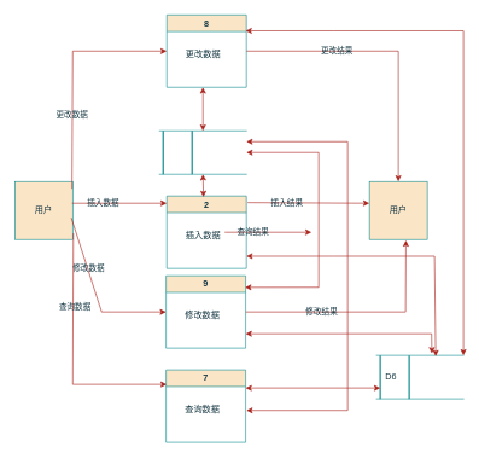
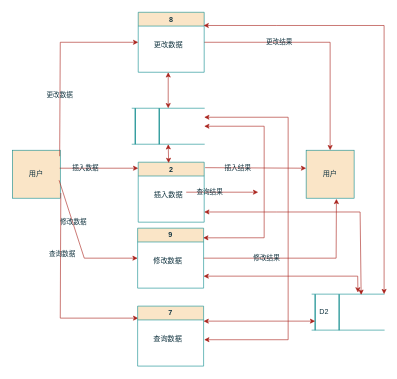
  <mxCell id="0" />
  <mxCell id="1" parent="0" />
  <mxCell id="2" value="用户" style="whiteSpace=wrap;html=1;aspect=fixed;labelBackgroundColor=none;fillColor=#FAE5C7;strokeColor=#0F8B8D;fontColor=#143642;" vertex="1" parent="1"><mxGeometry x="20" y="250" width="80" height="80" as="geometry" /></mxCell>
  <mxCell id="3" value="用户" style="whiteSpace=wrap;html=1;aspect=fixed;labelBackgroundColor=none;fillColor=#FAE5C7;strokeColor=#0F8B8D;fontColor=#143642;" vertex="1" parent="1"><mxGeometry x="510" y="250" width="80" height="80" as="geometry" /></mxCell>
  <mxCell id="4" value="" style="endArrow=classic;html=1;rounded=0;exitX=1.011;exitY=0.892;exitDx=0;exitDy=0;exitPerimeter=0;labelBackgroundColor=none;fontColor=default;strokeColor=#A8201A;" edge="1" parent="1" source="2"><mxGeometry width="50" height="50" relative="1" as="geometry"><mxPoint x="110" y="322" as="sourcePoint" /><mxPoint x="230" y="530" as="targetPoint" /><Array as="points"><mxPoint x="100" y="530" /></Array></mxGeometry></mxCell>
  <mxCell id="5" value="查询数据" style="edgeLabel;html=1;align=center;verticalAlign=middle;resizable=0;points=[];labelBackgroundColor=none;fontColor=#143642;" vertex="1" connectable="0" parent="4"><mxGeometry x="-0.406" y="2" relative="1" as="geometry"><mxPoint as="offset" /></mxGeometry></mxCell>
  <mxCell id="6" value="" style="endArrow=classic;html=1;rounded=0;exitX=0.959;exitY=0.894;exitDx=0;exitDy=0;exitPerimeter=0;entryX=0;entryY=0.5;entryDx=0;entryDy=0;labelBackgroundColor=none;fontColor=default;strokeColor=#A8201A;" edge="1" parent="1" target="29"><mxGeometry width="50" height="50" relative="1" as="geometry"><mxPoint x="98" y="300" as="sourcePoint" /><mxPoint x="229" y="300" as="targetPoint" /><Array as="points"><mxPoint x="140" y="430" /></Array></mxGeometry></mxCell>
  <mxCell id="7" value="修改数据" style="edgeLabel;html=1;align=center;verticalAlign=middle;resizable=0;points=[];labelBackgroundColor=none;fontColor=#143642;" vertex="1" connectable="0" parent="6"><mxGeometry x="-0.362" y="1" relative="1" as="geometry"><mxPoint as="offset" /></mxGeometry></mxCell>
  <mxCell id="8" value="" style="endArrow=classic;html=1;rounded=0;exitX=0.959;exitY=0.894;exitDx=0;exitDy=0;exitPerimeter=0;entryX=-0.031;entryY=0.894;entryDx=0;entryDy=0;entryPerimeter=0;labelBackgroundColor=none;fontColor=default;strokeColor=#A8201A;" edge="1" parent="1"><mxGeometry width="50" height="50" relative="1" as="geometry"><mxPoint x="99" y="280" as="sourcePoint" /><mxPoint x="230" y="280" as="targetPoint" /></mxGeometry></mxCell>
  <mxCell id="9" value="插入数据" style="edgeLabel;html=1;align=center;verticalAlign=middle;resizable=0;points=[];labelBackgroundColor=none;fontColor=#143642;" vertex="1" connectable="0" parent="8"><mxGeometry x="-0.362" y="1" relative="1" as="geometry"><mxPoint as="offset" /></mxGeometry></mxCell>
  <mxCell id="10" value="" style="endArrow=classic;html=1;rounded=0;exitX=0.959;exitY=0.894;exitDx=0;exitDy=0;exitPerimeter=0;labelBackgroundColor=none;fontColor=default;strokeColor=#A8201A;entryX=0;entryY=0.5;entryDx=0;entryDy=0;" edge="1" parent="1" target="20"><mxGeometry width="50" height="50" relative="1" as="geometry"><mxPoint x="99" y="260" as="sourcePoint" /><mxPoint x="220" y="130" as="targetPoint" /><Array as="points"><mxPoint x="100" y="70" /></Array></mxGeometry></mxCell>
  <mxCell id="11" value="更改数据" style="edgeLabel;html=1;align=center;verticalAlign=middle;resizable=0;points=[];labelBackgroundColor=none;fontColor=#143642;" vertex="1" connectable="0" parent="10"><mxGeometry x="-0.362" y="1" relative="1" as="geometry"><mxPoint as="offset" /></mxGeometry></mxCell>
  <mxCell id="12" value="" style="endArrow=classic;html=1;rounded=0;exitX=1;exitY=0.5;exitDx=0;exitDy=0;labelBackgroundColor=none;fontColor=default;strokeColor=#A8201A;entryX=0.5;entryY=0;entryDx=0;entryDy=0;" edge="1" parent="1" source="20" target="3"><mxGeometry width="50" height="50" relative="1" as="geometry"><mxPoint x="310" y="260" as="sourcePoint" /><mxPoint x="430" y="260" as="targetPoint" /><Array as="points"><mxPoint x="550" y="70" /></Array></mxGeometry></mxCell>
  <mxCell id="13" value="更改结果" style="edgeLabel;html=1;align=center;verticalAlign=middle;resizable=0;points=[];labelBackgroundColor=none;fontColor=#143642;" vertex="1" connectable="0" parent="12"><mxGeometry x="-0.362" y="1" relative="1" as="geometry"><mxPoint as="offset" /></mxGeometry></mxCell>
  <mxCell id="14" value="" style="endArrow=classic;html=1;rounded=0;exitX=1.014;exitY=0.091;exitDx=0;exitDy=0;exitPerimeter=0;labelBackgroundColor=none;fontColor=default;strokeColor=#A8201A;" edge="1" parent="1" source="26"><mxGeometry width="50" height="50" relative="1" as="geometry"><mxPoint x="390" y="280" as="sourcePoint" /><mxPoint x="510" y="280" as="targetPoint" /></mxGeometry></mxCell>
  <mxCell id="15" value="插入结果" style="edgeLabel;html=1;align=center;verticalAlign=middle;resizable=0;points=[];labelBackgroundColor=none;fontColor=#143642;" vertex="1" connectable="0" parent="14"><mxGeometry x="-0.362" y="1" relative="1" as="geometry"><mxPoint as="offset" /></mxGeometry></mxCell>
  <mxCell id="16" value="" style="endArrow=classic;html=1;rounded=0;exitX=1;exitY=0.5;exitDx=0;exitDy=0;labelBackgroundColor=none;fontColor=default;strokeColor=#A8201A;entryX=0.631;entryY=1.015;entryDx=0;entryDy=0;entryPerimeter=0;" edge="1" parent="1" source="29" target="3"><mxGeometry width="50" height="50" relative="1" as="geometry"><mxPoint x="400" y="429.71" as="sourcePoint" /><mxPoint x="560" y="430" as="targetPoint" /><Array as="points"><mxPoint x="560" y="430" /></Array></mxGeometry></mxCell>
  <mxCell id="17" value="修改结果" style="edgeLabel;html=1;align=center;verticalAlign=middle;resizable=0;points=[];labelBackgroundColor=none;fontColor=#143642;" vertex="1" connectable="0" parent="16"><mxGeometry x="-0.362" y="1" relative="1" as="geometry"><mxPoint x="2" as="offset" /></mxGeometry></mxCell>
  <mxCell id="18" value="" style="endArrow=classic;html=1;rounded=0;exitX=0.959;exitY=0.894;exitDx=0;exitDy=0;exitPerimeter=0;labelBackgroundColor=none;fontColor=default;strokeColor=#A8201A;" edge="1" parent="1"><mxGeometry width="50" height="50" relative="1" as="geometry"><mxPoint x="310" y="320" as="sourcePoint" /><mxPoint x="430" y="320" as="targetPoint" /></mxGeometry></mxCell>
  <mxCell id="19" value="查询结果" style="edgeLabel;html=1;align=center;verticalAlign=middle;resizable=0;points=[];labelBackgroundColor=none;fontColor=#143642;" vertex="1" connectable="0" parent="18"><mxGeometry x="-0.362" y="1" relative="1" as="geometry"><mxPoint as="offset" /></mxGeometry></mxCell>
  <mxCell id="20" value="8" style="swimlane;whiteSpace=wrap;html=1;strokeColor=#0F8B8D;fontColor=#143642;fillColor=#FAE5C7;" vertex="1" parent="1"><mxGeometry x="230" y="20" width="110" height="100" as="geometry" /></mxCell>
  <mxCell id="21" value="更改数据" style="text;html=1;align=center;verticalAlign=middle;resizable=0;points=[];autosize=1;strokeColor=none;fillColor=none;fontColor=#143642;" vertex="1" parent="20"><mxGeometry x="15" y="40" width="70" height="30" as="geometry" /></mxCell>
  <mxCell id="22" value="" style="shape=partialRectangle;whiteSpace=wrap;html=1;left=0;right=0;fillColor=none;strokeColor=#0F8B8D;fontColor=#143642;" vertex="1" parent="1"><mxGeometry x="220" y="180" width="120" height="60" as="geometry" /></mxCell>
  <mxCell id="23" value="" style="line;strokeWidth=2;direction=south;html=1;strokeColor=#0F8B8D;fontColor=#143642;fillColor=#FAE5C7;" vertex="1" parent="1"><mxGeometry x="260" y="180" width="10" height="60" as="geometry" /></mxCell>
  <mxCell id="24" value="" style="line;strokeWidth=2;direction=south;html=1;strokeColor=#0F8B8D;fontColor=#143642;fillColor=#FAE5C7;" vertex="1" parent="1"><mxGeometry x="220" y="180" width="10" height="60" as="geometry" /></mxCell>
  <mxCell id="25" value="" style="endArrow=classic;startArrow=classic;html=1;rounded=0;strokeColor=#A8201A;fontColor=#143642;fillColor=#FAE5C7;" edge="1" parent="1"><mxGeometry width="50" height="50" relative="1" as="geometry"><mxPoint x="280" y="180" as="sourcePoint" /><mxPoint x="280" y="120" as="targetPoint" /></mxGeometry></mxCell>
  <mxCell id="26" value="2" style="swimlane;whiteSpace=wrap;html=1;strokeColor=#0F8B8D;fontColor=#143642;fillColor=#FAE5C7;startSize=23;" vertex="1" parent="1"><mxGeometry x="230" y="270" width="110" height="100" as="geometry" /></mxCell>
  <mxCell id="27" value="插入数据" style="text;html=1;align=center;verticalAlign=middle;resizable=0;points=[];autosize=1;strokeColor=none;fillColor=none;fontColor=#143642;" vertex="1" parent="26"><mxGeometry x="15" y="40" width="70" height="30" as="geometry" /></mxCell>
  <mxCell id="28" value="" style="endArrow=classic;startArrow=classic;html=1;rounded=0;strokeColor=#A8201A;fontColor=#143642;fillColor=#FAE5C7;exitX=0.461;exitY=0.013;exitDx=0;exitDy=0;exitPerimeter=0;entryX=0.5;entryY=1;entryDx=0;entryDy=0;" edge="1" parent="1" source="26" target="22"><mxGeometry width="50" height="50" relative="1" as="geometry"><mxPoint x="290" y="190" as="sourcePoint" /><mxPoint x="290" y="130" as="targetPoint" /></mxGeometry></mxCell>
  <mxCell id="29" value="9" style="swimlane;whiteSpace=wrap;html=1;strokeColor=#0F8B8D;fontColor=#143642;fillColor=#FAE5C7;startSize=23;" vertex="1" parent="1"><mxGeometry x="229" y="380" width="110" height="100" as="geometry" /></mxCell>
  <mxCell id="30" value="修改数据" style="text;html=1;align=center;verticalAlign=middle;resizable=0;points=[];autosize=1;strokeColor=none;fillColor=none;fontColor=#143642;" vertex="1" parent="29"><mxGeometry x="15" y="40" width="70" height="30" as="geometry" /></mxCell>
  <mxCell id="31" value="" style="endArrow=classic;startArrow=classic;html=1;rounded=0;strokeColor=#A8201A;fontColor=#143642;fillColor=#FAE5C7;exitX=0.994;exitY=0.161;exitDx=0;exitDy=0;exitPerimeter=0;entryX=1;entryY=0.5;entryDx=0;entryDy=0;" edge="1" parent="1" source="29" target="22"><mxGeometry width="50" height="50" relative="1" as="geometry"><mxPoint x="280" y="370" as="sourcePoint" /><mxPoint x="440" y="200" as="targetPoint" /><Array as="points"><mxPoint x="440" y="396" /><mxPoint x="440" y="210" /></Array></mxGeometry></mxCell>
  <mxCell id="32" value="7" style="swimlane;whiteSpace=wrap;html=1;strokeColor=#0F8B8D;fontColor=#143642;fillColor=#FAE5C7;startSize=23;" vertex="1" parent="1"><mxGeometry x="229" y="510" width="110" height="100" as="geometry" /></mxCell>
  <mxCell id="33" value="查询数据" style="text;html=1;align=center;verticalAlign=middle;resizable=0;points=[];autosize=1;strokeColor=none;fillColor=none;fontColor=#143642;" vertex="1" parent="32"><mxGeometry x="15" y="40" width="70" height="30" as="geometry" /></mxCell>
  <mxCell id="34" value="" style="endArrow=classic;startArrow=classic;html=1;rounded=0;strokeColor=#A8201A;fontColor=#143642;fillColor=#FAE5C7;exitX=0.994;exitY=0.161;exitDx=0;exitDy=0;exitPerimeter=0;entryX=1;entryY=0.25;entryDx=0;entryDy=0;" edge="1" parent="1" target="22"><mxGeometry width="50" height="50" relative="1" as="geometry"><mxPoint x="340" y="566" as="sourcePoint" /><mxPoint x="342" y="380" as="targetPoint" /><Array as="points"><mxPoint x="480" y="566" /><mxPoint x="480" y="195" /></Array></mxGeometry></mxCell>
  <mxCell id="35" value="" style="shape=partialRectangle;whiteSpace=wrap;html=1;left=0;right=0;fillColor=none;strokeColor=#0F8B8D;fontColor=#143642;" vertex="1" parent="1"><mxGeometry x="520" y="490" width="120" height="60" as="geometry" /></mxCell>
  <mxCell id="36" value="" style="line;strokeWidth=2;direction=south;html=1;strokeColor=#0F8B8D;fontColor=#143642;fillColor=#FAE5C7;" vertex="1" parent="1"><mxGeometry x="560" y="490" width="10" height="60" as="geometry" /></mxCell>
  <mxCell id="37" value="" style="line;strokeWidth=2;direction=south;html=1;strokeColor=#0F8B8D;fontColor=#143642;fillColor=#FAE5C7;" vertex="1" parent="1"><mxGeometry x="520" y="490" width="10" height="60" as="geometry" /></mxCell>
- <mxCell id="38" value="D6" style="text;html=1;align=center;verticalAlign=middle;whiteSpace=wrap;rounded=0;fontColor=#143642;" vertex="1" parent="1"><mxGeometry x="510" y="505" width="60" height="30" as="geometry" /></mxCell>
+ <mxCell id="38" value="D2" style="text;html=1;align=center;verticalAlign=middle;whiteSpace=wrap;rounded=0;fontColor=#143642;" vertex="1" parent="1"><mxGeometry x="510" y="505" width="60" height="30" as="geometry" /></mxCell>
  <mxCell id="39" value="" style="endArrow=classic;startArrow=classic;html=1;rounded=0;strokeColor=#A8201A;fontColor=#143642;fillColor=#FAE5C7;entryX=0.25;entryY=1;entryDx=0;entryDy=0;" edge="1" parent="1" target="38"><mxGeometry width="50" height="50" relative="1" as="geometry"><mxPoint x="339" y="535" as="sourcePoint" /><mxPoint x="389" y="485" as="targetPoint" /></mxGeometry></mxCell>
  <mxCell id="40" value="" style="endArrow=classic;startArrow=classic;html=1;rounded=0;strokeColor=#A8201A;fontColor=#143642;fillColor=#FAE5C7;entryX=0.636;entryY=-0.047;entryDx=0;entryDy=0;entryPerimeter=0;" edge="1" parent="1" target="35"><mxGeometry width="50" height="50" relative="1" as="geometry"><mxPoint x="339" y="460" as="sourcePoint" /><mxPoint x="590" y="460" as="targetPoint" /><Array as="points"><mxPoint x="596" y="460" /></Array></mxGeometry></mxCell>
  <mxCell id="41" value="" style="endArrow=classic;startArrow=classic;html=1;rounded=0;strokeColor=#A8201A;fontColor=#143642;fillColor=#FAE5C7;entryX=0.681;entryY=0.019;entryDx=0;entryDy=0;entryPerimeter=0;" edge="1" parent="1" target="35"><mxGeometry width="50" height="50" relative="1" as="geometry"><mxPoint x="340" y="353" as="sourcePoint" /><mxPoint x="597" y="380" as="targetPoint" /><Array as="points"><mxPoint x="461" y="353" /><mxPoint x="600" y="353" /></Array></mxGeometry></mxCell>
  <mxCell id="42" value="" style="endArrow=classic;startArrow=classic;html=1;rounded=0;strokeColor=#A8201A;fontColor=#143642;fillColor=#FAE5C7;entryX=1;entryY=0;entryDx=0;entryDy=0;" edge="1" parent="1" target="35"><mxGeometry width="50" height="50" relative="1" as="geometry"><mxPoint x="339" y="42" as="sourcePoint" /><mxPoint x="601" y="180" as="targetPoint" /><Array as="points"><mxPoint x="460" y="42" /><mxPoint x="640" y="42" /></Array></mxGeometry></mxCell>
